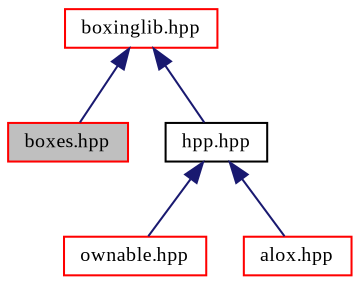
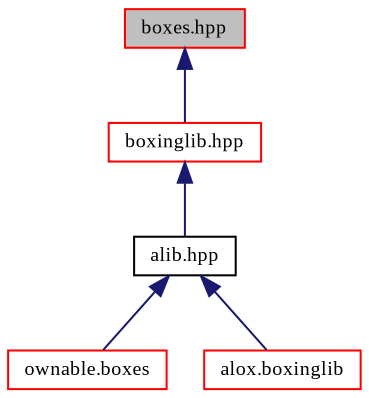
  digraph {
    fontname="Liberation Serif"
    node [color=red fillcolor=white fontname="Liberation Serif" fontsize=10 shape=record style=filled]
    edge [color=midnightblue dir=back fontname="Liberation Serif" fontsize=10 labelfontname=Helvetica labelfontsize=10 style=solid]
    n1 [fillcolor=grey75 fontcolor=black height=0.2 label="boxes.hpp" width=0.4]
    n2 [height=0.2 label="boxinglib.hpp" width=0.4]
-   n3 [color=black height=0.2 label="hpp.hpp" width=0.4]
-   n4 [height=0.2 label="ownable.hpp" width=0.4]
-   n5 [height=0.2 label="alox.hpp" width=0.4]
-   n2 -> n1
+   n3 [color=black height=0.2 label="alib.hpp" width=0.4]
+   n4 [height=0.2 label="ownable.boxes" width=0.4]
+   n5 [height=0.2 label="alox.boxinglib" width=0.4]
+   n1 -> n2
    n2 -> n3
    n3 -> n4
    n3 -> n5
  }
